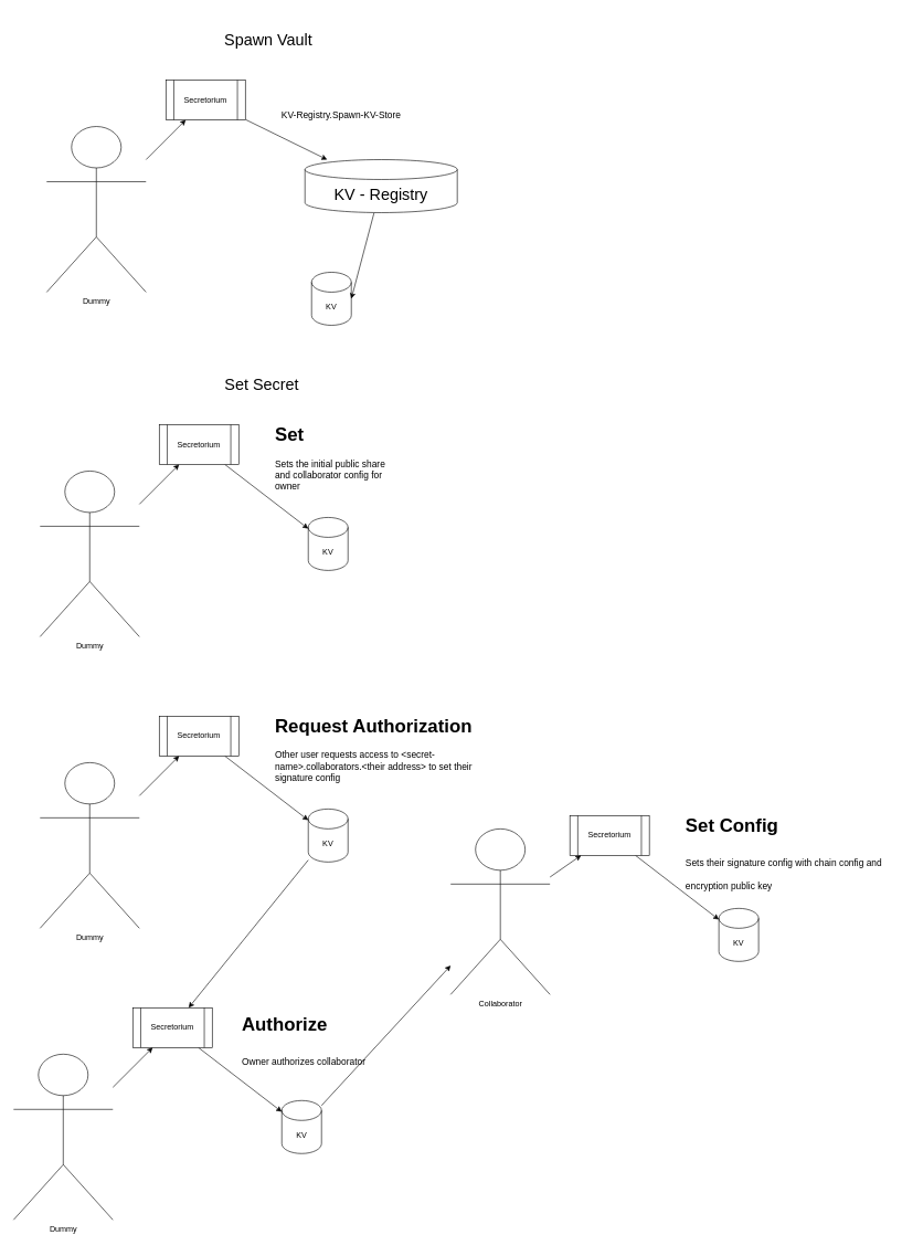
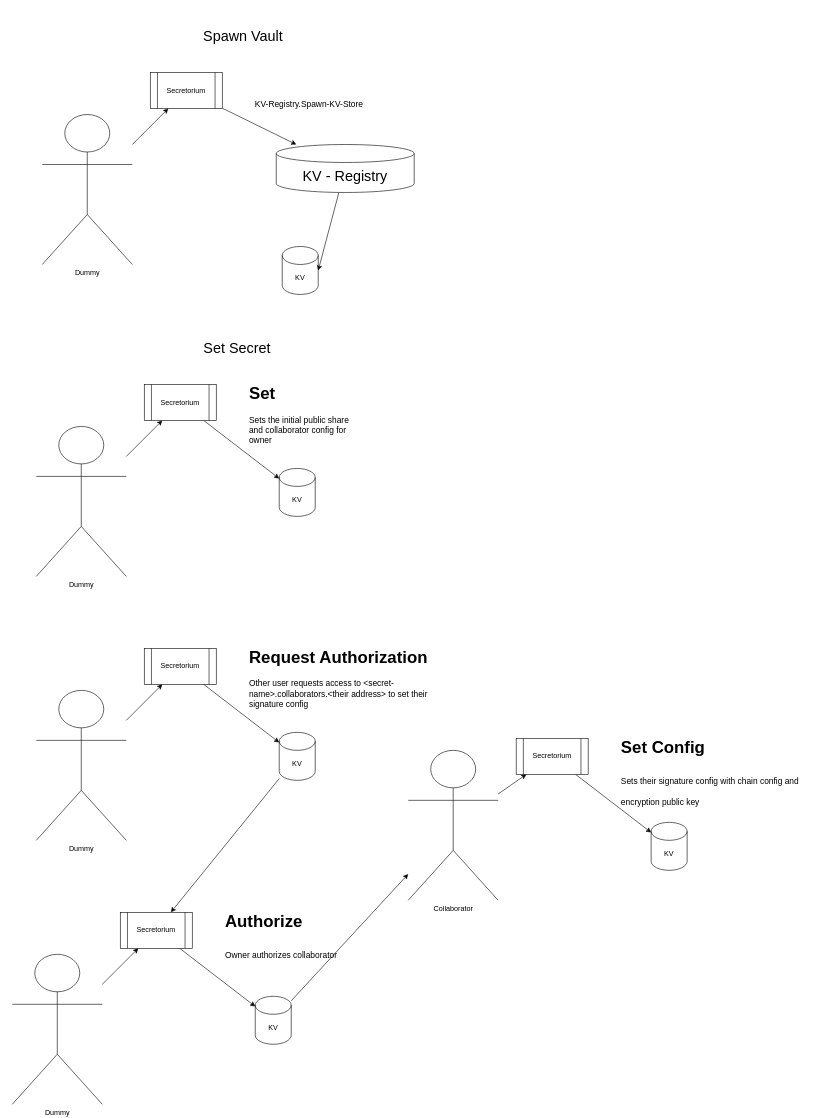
  <mxCell id="0" />
  <mxCell id="1" parent="0" />
  <mxCell id="2" style="edgeStyle=none;html=1;fontSize=24;" edge="1" parent="1" source="3" target="9"><mxGeometry relative="1" as="geometry" /></mxCell>
  <mxCell id="3" value="Secretorium&lt;br&gt;" style="shape=process;whiteSpace=wrap;html=1;backgroundOutline=1;" vertex="1" parent="1"><mxGeometry x="250" y="120" width="120" height="60" as="geometry" /></mxCell>
  <mxCell id="4" value="KV" style="shape=cylinder3;whiteSpace=wrap;html=1;boundedLbl=1;backgroundOutline=1;size=15;" vertex="1" parent="1"><mxGeometry x="470" y="410" width="60" height="80" as="geometry" /></mxCell>
  <mxCell id="5" style="edgeStyle=none;html=1;" edge="1" parent="1" source="6" target="3"><mxGeometry relative="1" as="geometry" /></mxCell>
  <mxCell id="6" value="Dummy&lt;br&gt;" style="shape=umlActor;verticalLabelPosition=bottom;verticalAlign=top;html=1;outlineConnect=0;" vertex="1" parent="1"><mxGeometry x="70" y="190" width="150" height="250" as="geometry" /></mxCell>
  <mxCell id="7" value="&lt;font style=&quot;font-size: 24px;&quot;&gt;Spawn Vault&lt;/font&gt;" style="text;html=1;strokeColor=none;fillColor=none;align=center;verticalAlign=middle;whiteSpace=wrap;rounded=0;" vertex="1" parent="1"><mxGeometry x="270" y="20" width="270" height="80" as="geometry" /></mxCell>
  <mxCell id="8" style="edgeStyle=none;html=1;entryX=1;entryY=0.5;entryDx=0;entryDy=0;entryPerimeter=0;fontSize=14;" edge="1" parent="1" source="9" target="4"><mxGeometry relative="1" as="geometry" /></mxCell>
  <mxCell id="9" value="KV - Registry" style="shape=cylinder3;whiteSpace=wrap;html=1;boundedLbl=1;backgroundOutline=1;size=15;fontSize=24;" vertex="1" parent="1"><mxGeometry x="460" y="240" width="230" height="80" as="geometry" /></mxCell>
  <mxCell id="10" value="&lt;font style=&quot;font-size: 14px;&quot;&gt;KV-Registry.Spawn-KV-Store&lt;/font&gt;" style="text;html=1;strokeColor=none;fillColor=none;align=center;verticalAlign=middle;whiteSpace=wrap;rounded=0;fontSize=24;" vertex="1" parent="1"><mxGeometry x="410" y="150" width="210" height="40" as="geometry" /></mxCell>
  <mxCell id="11" style="edgeStyle=none;html=1;fontSize=14;" edge="1" parent="1" source="12" target="13"><mxGeometry relative="1" as="geometry" /></mxCell>
  <mxCell id="12" value="Secretorium&lt;br&gt;" style="shape=process;whiteSpace=wrap;html=1;backgroundOutline=1;" vertex="1" parent="1"><mxGeometry x="240" y="640" width="120" height="60" as="geometry" /></mxCell>
  <mxCell id="13" value="KV" style="shape=cylinder3;whiteSpace=wrap;html=1;boundedLbl=1;backgroundOutline=1;size=15;" vertex="1" parent="1"><mxGeometry x="465" y="780" width="60" height="80" as="geometry" /></mxCell>
  <mxCell id="14" style="edgeStyle=none;html=1;" edge="1" parent="1" source="15" target="12"><mxGeometry relative="1" as="geometry" /></mxCell>
  <mxCell id="15" value="Dummy&lt;br&gt;" style="shape=umlActor;verticalLabelPosition=bottom;verticalAlign=top;html=1;outlineConnect=0;" vertex="1" parent="1"><mxGeometry x="60" y="710" width="150" height="250" as="geometry" /></mxCell>
  <mxCell id="16" value="&lt;font style=&quot;font-size: 24px;&quot;&gt;Set Secret&lt;/font&gt;" style="text;html=1;strokeColor=none;fillColor=none;align=center;verticalAlign=middle;whiteSpace=wrap;rounded=0;" vertex="1" parent="1"><mxGeometry x="260" y="540" width="270" height="80" as="geometry" /></mxCell>
  <mxCell id="17" value="&lt;h1&gt;Set&lt;/h1&gt;&lt;p&gt;Sets the initial public share and collaborator config for owner&lt;/p&gt;" style="text;html=1;strokeColor=none;fillColor=none;spacing=5;spacingTop=-20;whiteSpace=wrap;overflow=hidden;rounded=0;fontSize=14;" vertex="1" parent="1"><mxGeometry x="410" y="630" width="190" height="120" as="geometry" /></mxCell>
  <mxCell id="18" style="edgeStyle=none;html=1;fontSize=14;" edge="1" parent="1" source="19" target="21"><mxGeometry relative="1" as="geometry" /></mxCell>
  <mxCell id="19" value="Secretorium&lt;br&gt;" style="shape=process;whiteSpace=wrap;html=1;backgroundOutline=1;" vertex="1" parent="1"><mxGeometry x="240" y="1080" width="120" height="60" as="geometry" /></mxCell>
  <mxCell id="20" style="edgeStyle=none;html=1;fontSize=14;" edge="1" parent="1" source="21" target="26"><mxGeometry relative="1" as="geometry" /></mxCell>
  <mxCell id="21" value="KV" style="shape=cylinder3;whiteSpace=wrap;html=1;boundedLbl=1;backgroundOutline=1;size=15;" vertex="1" parent="1"><mxGeometry x="465" y="1220" width="60" height="80" as="geometry" /></mxCell>
  <mxCell id="22" style="edgeStyle=none;html=1;" edge="1" parent="1" source="23" target="19"><mxGeometry relative="1" as="geometry" /></mxCell>
  <mxCell id="23" value="Dummy&lt;br&gt;" style="shape=umlActor;verticalLabelPosition=bottom;verticalAlign=top;html=1;outlineConnect=0;" vertex="1" parent="1"><mxGeometry x="60" y="1150" width="150" height="250" as="geometry" /></mxCell>
  <mxCell id="24" value="&lt;h1&gt;Request Authorization&lt;/h1&gt;&lt;p&gt;Other user requests access to &amp;lt;secret-name&amp;gt;.collaborators.&amp;lt;their address&amp;gt; to set their signature config&lt;/p&gt;" style="text;html=1;strokeColor=none;fillColor=none;spacing=5;spacingTop=-20;whiteSpace=wrap;overflow=hidden;rounded=0;fontSize=14;" vertex="1" parent="1"><mxGeometry x="410" y="1070" width="310" height="150" as="geometry" /></mxCell>
  <mxCell id="25" style="edgeStyle=none;html=1;fontSize=14;" edge="1" parent="1" source="26" target="28"><mxGeometry relative="1" as="geometry" /></mxCell>
  <mxCell id="26" value="Secretorium&lt;br&gt;" style="shape=process;whiteSpace=wrap;html=1;backgroundOutline=1;" vertex="1" parent="1"><mxGeometry x="200" y="1520" width="120" height="60" as="geometry" /></mxCell>
  <mxCell id="27" style="edgeStyle=none;html=1;fontSize=14;" edge="1" parent="1" source="28" target="36"><mxGeometry relative="1" as="geometry" /></mxCell>
  <mxCell id="28" value="KV" style="shape=cylinder3;whiteSpace=wrap;html=1;boundedLbl=1;backgroundOutline=1;size=15;" vertex="1" parent="1"><mxGeometry x="425" y="1660" width="60" height="80" as="geometry" /></mxCell>
  <mxCell id="29" style="edgeStyle=none;html=1;" edge="1" parent="1" source="30" target="26"><mxGeometry relative="1" as="geometry" /></mxCell>
  <mxCell id="30" value="Dummy&lt;br&gt;" style="shape=umlActor;verticalLabelPosition=bottom;verticalAlign=top;html=1;outlineConnect=0;" vertex="1" parent="1"><mxGeometry x="20" y="1590" width="150" height="250" as="geometry" /></mxCell>
- <mxCell id="31" value="&lt;h1&gt;&lt;span style=&quot;background-color: initial;&quot;&gt;Authorize&lt;/span&gt;&lt;/h1&gt;&lt;h1&gt;&lt;span style=&quot;background-color: initial; font-size: 14px; font-weight: normal;&quot;&gt;Owner authorizes collaborator&lt;/span&gt;&lt;br&gt;&lt;/h1&gt;" style="text;html=1;strokeColor=none;fillColor=none;spacing=5;spacingTop=-20;whiteSpace=wrap;overflow=hidden;rounded=0;fontSize=14;" vertex="1" parent="1"><mxGeometry x="360" y="1520" width="310" height="120" as="geometry" /></mxCell>
+ <mxCell id="31" value="&lt;h1&gt;&lt;span style=&quot;background-color: initial;&quot;&gt;Authorize&lt;/span&gt;&lt;/h1&gt;&lt;h1&gt;&lt;span style=&quot;background-color: initial; font-size: 14px; font-weight: normal;&quot;&gt;Owner authorizes collaborator&lt;/span&gt;&lt;br&gt;&lt;/h1&gt;" style="text;html=1;strokeColor=none;fillColor=none;spacing=5;spacingTop=-20;whiteSpace=wrap;overflow=hidden;rounded=0;fontSize=14;" vertex="1" parent="1"><mxGeometry x="370" y="1510" width="310" height="120" as="geometry" /></mxCell>
  <mxCell id="32" style="edgeStyle=none;html=1;fontSize=14;" edge="1" parent="1" source="33" target="34"><mxGeometry relative="1" as="geometry" /></mxCell>
  <mxCell id="33" value="Secretorium&lt;br&gt;" style="shape=process;whiteSpace=wrap;html=1;backgroundOutline=1;" vertex="1" parent="1"><mxGeometry x="860" y="1230" width="120" height="60" as="geometry" /></mxCell>
  <mxCell id="34" value="KV" style="shape=cylinder3;whiteSpace=wrap;html=1;boundedLbl=1;backgroundOutline=1;size=15;" vertex="1" parent="1"><mxGeometry x="1085" y="1370" width="60" height="80" as="geometry" /></mxCell>
  <mxCell id="35" style="edgeStyle=none;html=1;" edge="1" parent="1" source="36" target="33"><mxGeometry relative="1" as="geometry" /></mxCell>
  <mxCell id="36" value="Collaborator" style="shape=umlActor;verticalLabelPosition=bottom;verticalAlign=top;html=1;outlineConnect=0;" vertex="1" parent="1"><mxGeometry x="680" y="1250" width="150" height="250" as="geometry" /></mxCell>
  <mxCell id="37" value="&lt;h1&gt;&lt;span style=&quot;background-color: initial;&quot;&gt;Set Config&lt;/span&gt;&lt;/h1&gt;&lt;h1&gt;&lt;span style=&quot;background-color: initial; font-size: 14px; font-weight: normal;&quot;&gt;Sets their signature config with chain config and encryption public key&lt;/span&gt;&lt;br&gt;&lt;/h1&gt;" style="text;html=1;strokeColor=none;fillColor=none;spacing=5;spacingTop=-20;whiteSpace=wrap;overflow=hidden;rounded=0;fontSize=14;" vertex="1" parent="1"><mxGeometry x="1030" y="1220" width="310" height="150" as="geometry" /></mxCell>
